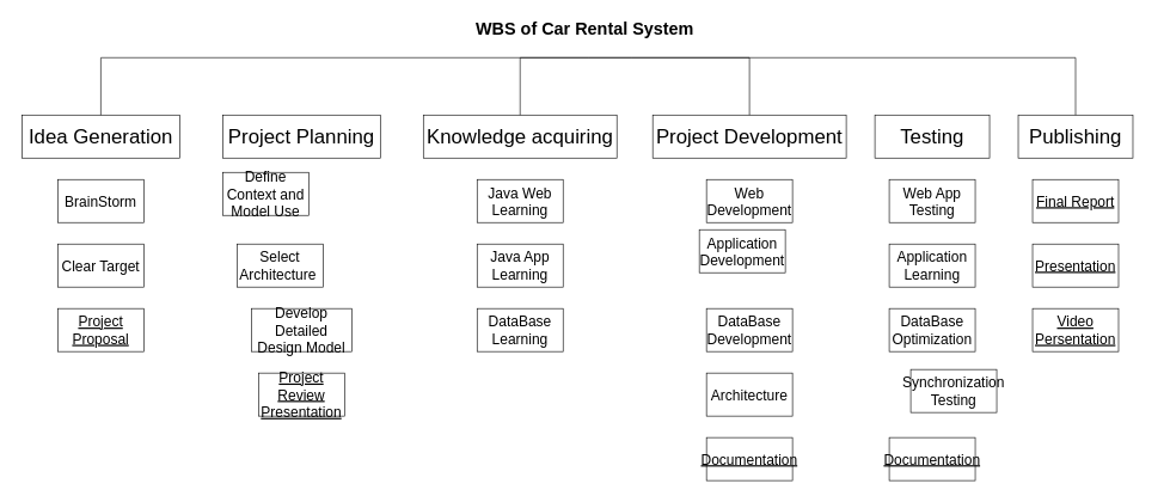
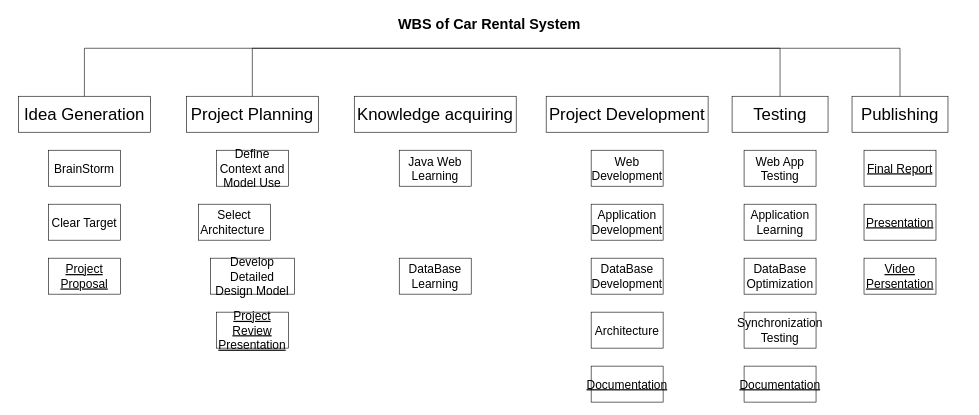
  <mxCell id="0" style=";html=1;" />
  <mxCell id="1" style=";html=1;" parent="0" />
  <mxCell id="2" value="WBS of Car Rental System" style="text;strokeColor=none;fillColor=none;html=1;fontSize=24;fontStyle=1;verticalAlign=middle;align=center;" parent="1" vertex="1"><mxGeometry x="20" y="20" width="1590" height="40" as="geometry" /></mxCell>
  <mxCell id="3" value="Idea Generation" style="rounded=0;whiteSpace=wrap;html=1;fontSize=28;" vertex="1" parent="1"><mxGeometry x="30" y="160" width="220" height="60" as="geometry" /></mxCell>
  <mxCell id="4" value="BrainStorm" style="rounded=0;whiteSpace=wrap;html=1;fontSize=20;" vertex="1" parent="1"><mxGeometry x="80" y="250" width="120" height="60" as="geometry" /></mxCell>
  <mxCell id="5" value="Project Planning" style="rounded=0;whiteSpace=wrap;html=1;fontSize=28;" vertex="1" parent="1"><mxGeometry x="310" y="160" width="220" height="60" as="geometry" /></mxCell>
  <mxCell id="6" value="Knowledge acquiring" style="rounded=0;whiteSpace=wrap;html=1;fontSize=28;" vertex="1" parent="1"><mxGeometry x="590" y="160" width="270" height="60" as="geometry" /></mxCell>
  <mxCell id="7" value="Project Development" style="rounded=0;whiteSpace=wrap;html=1;fontSize=28;" vertex="1" parent="1"><mxGeometry x="910" y="160" width="270" height="60" as="geometry" /></mxCell>
  <mxCell id="8" value="Testing" style="rounded=0;whiteSpace=wrap;html=1;fontSize=28;" vertex="1" parent="1"><mxGeometry x="1220" y="160" width="160" height="60" as="geometry" /></mxCell>
  <mxCell id="9" value="Publishing" style="rounded=0;whiteSpace=wrap;html=1;fontSize=28;" vertex="1" parent="1"><mxGeometry x="1420" y="160" width="160" height="60" as="geometry" /></mxCell>
  <mxCell id="10" value="Clear Target" style="rounded=0;whiteSpace=wrap;html=1;fontSize=20;" vertex="1" parent="1"><mxGeometry x="80" y="340" width="120" height="60" as="geometry" /></mxCell>
  <mxCell id="11" value="Project Proposal" style="rounded=0;whiteSpace=wrap;html=1;fontSize=20;fontStyle=4" vertex="1" parent="1"><mxGeometry x="80" y="430" width="120" height="60" as="geometry" /></mxCell>
- <mxCell id="12" value="Define Context and Model Use" style="rounded=0;whiteSpace=wrap;html=1;fontSize=20;" vertex="1" parent="1"><mxGeometry x="310" y="240" width="120" height="60" as="geometry" /></mxCell>
+ <mxCell id="12" value="Define Context and Model Use" style="rounded=0;whiteSpace=wrap;html=1;fontSize=20;" vertex="1" parent="1"><mxGeometry x="360" y="250" width="120" height="60" as="geometry" /></mxCell>
  <mxCell id="13" value="Select Architecture&amp;nbsp;" style="rounded=0;whiteSpace=wrap;html=1;fontSize=20;" vertex="1" parent="1"><mxGeometry x="330" y="340" width="120" height="60" as="geometry" /></mxCell>
  <mxCell id="14" value="Develop Detailed Design Model" style="rounded=0;whiteSpace=wrap;html=1;fontSize=20;" vertex="1" parent="1"><mxGeometry x="350" y="430" width="140" height="60" as="geometry" /></mxCell>
  <mxCell id="15" value="&lt;u&gt;Project Review Presentation&lt;/u&gt;" style="rounded=0;whiteSpace=wrap;html=1;fontSize=20;" vertex="1" parent="1"><mxGeometry x="360" y="520" width="120" height="60" as="geometry" /></mxCell>
  <mxCell id="16" style="edgeStyle=orthogonalEdgeStyle;rounded=0;orthogonalLoop=1;jettySize=auto;html=1;exitX=0.5;exitY=1;exitDx=0;exitDy=0;fontSize=20;endArrow=none;endFill=0;" edge="1" parent="1" source="14" target="14"><mxGeometry relative="1" as="geometry" /></mxCell>
  <mxCell id="17" value="Java Web Learning" style="rounded=0;whiteSpace=wrap;html=1;fontSize=20;" vertex="1" parent="1"><mxGeometry x="665" y="250" width="120" height="60" as="geometry" /></mxCell>
- <mxCell id="18" value="Java App Learning" style="rounded=0;whiteSpace=wrap;html=1;fontSize=20;" vertex="1" parent="1"><mxGeometry x="665" y="340" width="120" height="60" as="geometry" /></mxCell>
  <mxCell id="19" value="DataBase Learning" style="rounded=0;whiteSpace=wrap;html=1;fontSize=20;" vertex="1" parent="1"><mxGeometry x="665" y="430" width="120" height="60" as="geometry" /></mxCell>
  <mxCell id="20" value="Web Development" style="rounded=0;whiteSpace=wrap;html=1;fontSize=20;" vertex="1" parent="1"><mxGeometry x="985" y="250" width="120" height="60" as="geometry" /></mxCell>
- <mxCell id="21" value="Application Development" style="rounded=0;whiteSpace=wrap;html=1;fontSize=20;" vertex="1" parent="1"><mxGeometry x="975" y="320" width="120" height="60" as="geometry" /></mxCell>
+ <mxCell id="21" value="Application Development" style="rounded=0;whiteSpace=wrap;html=1;fontSize=20;" vertex="1" parent="1"><mxGeometry x="985" y="340" width="120" height="60" as="geometry" /></mxCell>
  <mxCell id="22" value="DataBase Development" style="rounded=0;whiteSpace=wrap;html=1;fontSize=20;" vertex="1" parent="1"><mxGeometry x="985" y="430" width="120" height="60" as="geometry" /></mxCell>
  <mxCell id="23" value="Architecture" style="rounded=0;whiteSpace=wrap;html=1;fontSize=20;" vertex="1" parent="1"><mxGeometry x="985" y="520" width="120" height="60" as="geometry" /></mxCell>
  <mxCell id="24" value="Web App&lt;br&gt;Testing" style="rounded=0;whiteSpace=wrap;html=1;fontSize=20;" vertex="1" parent="1"><mxGeometry x="1240" y="250" width="120" height="60" as="geometry" /></mxCell>
  <mxCell id="25" value="Application Learning" style="rounded=0;whiteSpace=wrap;html=1;fontSize=20;" vertex="1" parent="1"><mxGeometry x="1240" y="340" width="120" height="60" as="geometry" /></mxCell>
  <mxCell id="26" value="DataBase Optimization" style="rounded=0;whiteSpace=wrap;html=1;fontSize=20;" vertex="1" parent="1"><mxGeometry x="1240" y="430" width="120" height="60" as="geometry" /></mxCell>
- <mxCell id="27" value="Synchronization&lt;br&gt;Testing" style="rounded=0;whiteSpace=wrap;html=1;fontSize=20;" vertex="1" parent="1"><mxGeometry x="1270" y="515" width="120" height="60" as="geometry" /></mxCell>
+ <mxCell id="27" value="Synchronization&lt;br&gt;Testing" style="rounded=0;whiteSpace=wrap;html=1;fontSize=20;" vertex="1" parent="1"><mxGeometry x="1240" y="520" width="120" height="60" as="geometry" /></mxCell>
  <mxCell id="28" value="Final Report" style="rounded=0;whiteSpace=wrap;html=1;fontSize=20;fontStyle=4" vertex="1" parent="1"><mxGeometry x="1440" y="250" width="120" height="60" as="geometry" /></mxCell>
  <mxCell id="29" value="Documentation" style="rounded=0;whiteSpace=wrap;html=1;fontSize=20;fontStyle=4" vertex="1" parent="1"><mxGeometry x="985" y="610" width="120" height="60" as="geometry" /></mxCell>
  <mxCell id="30" value="Documentation" style="rounded=0;whiteSpace=wrap;html=1;fontSize=20;fontStyle=4" vertex="1" parent="1"><mxGeometry x="1240" y="610" width="120" height="60" as="geometry" /></mxCell>
  <mxCell id="31" value="Presentation" style="rounded=0;whiteSpace=wrap;html=1;fontSize=20;fontStyle=4" vertex="1" parent="1"><mxGeometry x="1440" y="340" width="120" height="60" as="geometry" /></mxCell>
  <mxCell id="32" value="Video Persentation" style="rounded=0;whiteSpace=wrap;html=1;fontSize=20;fontStyle=4" vertex="1" parent="1"><mxGeometry x="1440" y="430" width="120" height="60" as="geometry" /></mxCell>
  <mxCell id="33" value="" style="endArrow=none;html=1;rounded=0;fontSize=20;entryX=0.5;entryY=0;entryDx=0;entryDy=0;" edge="1" parent="1" target="9"><mxGeometry width="50" height="50" relative="1" as="geometry"><mxPoint x="140" y="160" as="sourcePoint" /><mxPoint x="140" y="80" as="targetPoint" /><Array as="points"><mxPoint x="140" y="80" /><mxPoint x="820" y="80" /><mxPoint x="1500" y="80" /></Array></mxGeometry></mxCell>
- <mxCell id="35" value="" style="endArrow=none;html=1;rounded=0;fontSize=20;exitX=0.5;exitY=0;exitDx=0;exitDy=0;entryX=0.5;entryY=0;entryDx=0;entryDy=0;" edge="1" parent="1" source="6" target="7"><mxGeometry width="50" height="50" relative="1" as="geometry"><mxPoint x="850" y="120" as="sourcePoint" /><mxPoint x="900" y="70" as="targetPoint" /><Array as="points"><mxPoint x="725" y="80" /><mxPoint x="880" y="80" /><mxPoint x="1045" y="80" /></Array></mxGeometry></mxCell>
+ <mxCell id="34" value="" style="endArrow=none;html=1;rounded=0;fontSize=20;exitX=0.5;exitY=0;exitDx=0;exitDy=0;entryX=0.5;entryY=0;entryDx=0;entryDy=0;" edge="1" parent="1" source="5" target="8"><mxGeometry width="50" height="50" relative="1" as="geometry"><mxPoint x="850" y="120" as="sourcePoint" /><mxPoint x="900" y="70" as="targetPoint" /><Array as="points"><mxPoint x="420" y="80" /><mxPoint x="860" y="80" /><mxPoint x="1300" y="80" /></Array></mxGeometry></mxCell>
